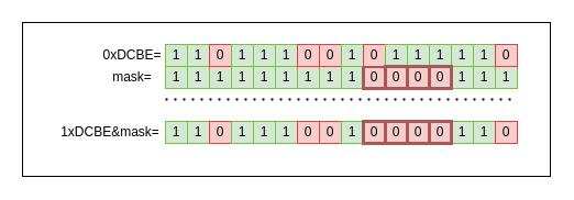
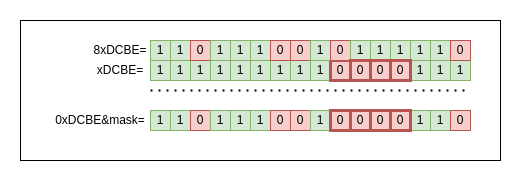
  <mxCell id="0" />
  <mxCell id="1" parent="0" />
  <mxCell id="2" value="" style="rounded=0;whiteSpace=wrap;html=1;strokeWidth=1;" vertex="1" parent="1"><mxGeometry x="20" y="20" width="480" height="140" as="geometry" /></mxCell>
  <mxCell id="3" value="1" style="rounded=0;whiteSpace=wrap;html=1;fillColor=#d5e8d4;strokeColor=#82b366;" vertex="1" parent="1"><mxGeometry x="150" y="60" width="20" height="20" as="geometry" /></mxCell>
  <mxCell id="4" value="1" style="rounded=0;whiteSpace=wrap;html=1;fillColor=#d5e8d4;strokeColor=#82b366;" vertex="1" parent="1"><mxGeometry x="170" y="60" width="20" height="20" as="geometry" /></mxCell>
  <mxCell id="5" value="1" style="rounded=0;whiteSpace=wrap;html=1;fillColor=#d5e8d4;strokeColor=#82b366;" vertex="1" parent="1"><mxGeometry x="190" y="60" width="20" height="20" as="geometry" /></mxCell>
  <mxCell id="6" value="1" style="rounded=0;whiteSpace=wrap;html=1;fillColor=#d5e8d4;strokeColor=#82b366;" vertex="1" parent="1"><mxGeometry x="210" y="60" width="20" height="20" as="geometry" /></mxCell>
  <mxCell id="7" value="1" style="rounded=0;whiteSpace=wrap;html=1;fillColor=#d5e8d4;strokeColor=#82b366;" vertex="1" parent="1"><mxGeometry x="230" y="60" width="20" height="20" as="geometry" /></mxCell>
  <mxCell id="8" value="1" style="rounded=0;whiteSpace=wrap;html=1;fillColor=#d5e8d4;strokeColor=#82b366;" vertex="1" parent="1"><mxGeometry x="250" y="60" width="20" height="20" as="geometry" /></mxCell>
  <mxCell id="9" value="1" style="rounded=0;whiteSpace=wrap;html=1;fillColor=#d5e8d4;strokeColor=#82b366;" vertex="1" parent="1"><mxGeometry x="270" y="60" width="20" height="20" as="geometry" /></mxCell>
  <mxCell id="10" value="1" style="rounded=0;whiteSpace=wrap;html=1;fillColor=#d5e8d4;strokeColor=#82b366;" vertex="1" parent="1"><mxGeometry x="290" y="60" width="20" height="20" as="geometry" /></mxCell>
  <mxCell id="11" value="1" style="rounded=0;whiteSpace=wrap;html=1;fillColor=#d5e8d4;strokeColor=#82b366;" vertex="1" parent="1"><mxGeometry x="310" y="60" width="20" height="20" as="geometry" /></mxCell>
  <mxCell id="12" value="0" style="rounded=0;whiteSpace=wrap;html=1;fillColor=#f8cecc;strokeColor=#b85450;strokeWidth=3;" vertex="1" parent="1"><mxGeometry x="330" y="60" width="20" height="20" as="geometry" /></mxCell>
  <mxCell id="13" value="1" style="rounded=0;whiteSpace=wrap;html=1;fillColor=#d5e8d4;strokeColor=#82b366;" vertex="1" parent="1"><mxGeometry x="410" y="60" width="20" height="20" as="geometry" /></mxCell>
  <mxCell id="14" value="1" style="rounded=0;whiteSpace=wrap;html=1;fillColor=#d5e8d4;strokeColor=#82b366;" vertex="1" parent="1"><mxGeometry x="430" y="60" width="20" height="20" as="geometry" /></mxCell>
  <mxCell id="15" value="1" style="rounded=0;whiteSpace=wrap;html=1;fillColor=#d5e8d4;strokeColor=#82b366;" vertex="1" parent="1"><mxGeometry x="450" y="60" width="20" height="20" as="geometry" /></mxCell>
  <mxCell id="16" value="1" style="rounded=0;whiteSpace=wrap;html=1;fillColor=#d5e8d4;strokeColor=#82b366;" vertex="1" parent="1"><mxGeometry x="150" y="40" width="20" height="20" as="geometry" /></mxCell>
  <mxCell id="17" value="1" style="rounded=0;whiteSpace=wrap;html=1;fillColor=#d5e8d4;strokeColor=#82b366;" vertex="1" parent="1"><mxGeometry x="170" y="40" width="20" height="20" as="geometry" /></mxCell>
  <mxCell id="18" value="0" style="rounded=0;whiteSpace=wrap;html=1;fillColor=#f8cecc;strokeColor=#b85450;" vertex="1" parent="1"><mxGeometry x="190" y="40" width="20" height="20" as="geometry" /></mxCell>
  <mxCell id="19" value="1" style="rounded=0;whiteSpace=wrap;html=1;fillColor=#d5e8d4;strokeColor=#82b366;" vertex="1" parent="1"><mxGeometry x="210" y="40" width="20" height="20" as="geometry" /></mxCell>
  <mxCell id="20" value="1" style="rounded=0;whiteSpace=wrap;html=1;fillColor=#d5e8d4;strokeColor=#82b366;" vertex="1" parent="1"><mxGeometry x="230" y="40" width="20" height="20" as="geometry" /></mxCell>
  <mxCell id="21" value="1" style="rounded=0;whiteSpace=wrap;html=1;fillColor=#d5e8d4;strokeColor=#82b366;" vertex="1" parent="1"><mxGeometry x="250" y="40" width="20" height="20" as="geometry" /></mxCell>
  <mxCell id="22" value="0" style="rounded=0;whiteSpace=wrap;html=1;fillColor=#f8cecc;strokeColor=#b85450;" vertex="1" parent="1"><mxGeometry x="270" y="40" width="20" height="20" as="geometry" /></mxCell>
  <mxCell id="23" value="0" style="rounded=0;whiteSpace=wrap;html=1;fillColor=#f8cecc;strokeColor=#b85450;" vertex="1" parent="1"><mxGeometry x="290" y="40" width="20" height="20" as="geometry" /></mxCell>
  <mxCell id="24" value="1" style="rounded=0;whiteSpace=wrap;html=1;fillColor=#d5e8d4;strokeColor=#82b366;" vertex="1" parent="1"><mxGeometry x="310" y="40" width="20" height="20" as="geometry" /></mxCell>
  <mxCell id="25" value="0" style="rounded=0;whiteSpace=wrap;html=1;fillColor=#f8cecc;strokeColor=#b85450;" vertex="1" parent="1"><mxGeometry x="330" y="40" width="20" height="20" as="geometry" /></mxCell>
  <mxCell id="26" value="1" style="rounded=0;whiteSpace=wrap;html=1;fillColor=#d5e8d4;strokeColor=#82b366;" vertex="1" parent="1"><mxGeometry x="350" y="40" width="20" height="20" as="geometry" /></mxCell>
  <mxCell id="27" value="1" style="rounded=0;whiteSpace=wrap;html=1;fillColor=#d5e8d4;strokeColor=#82b366;" vertex="1" parent="1"><mxGeometry x="370" y="40" width="20" height="20" as="geometry" /></mxCell>
  <mxCell id="28" value="1" style="rounded=0;whiteSpace=wrap;html=1;fillColor=#d5e8d4;strokeColor=#82b366;" vertex="1" parent="1"><mxGeometry x="390" y="40" width="20" height="20" as="geometry" /></mxCell>
  <mxCell id="29" value="1" style="rounded=0;whiteSpace=wrap;html=1;fillColor=#d5e8d4;strokeColor=#82b366;" vertex="1" parent="1"><mxGeometry x="410" y="40" width="20" height="20" as="geometry" /></mxCell>
  <mxCell id="30" value="1" style="rounded=0;whiteSpace=wrap;html=1;fillColor=#d5e8d4;strokeColor=#82b366;" vertex="1" parent="1"><mxGeometry x="430" y="40" width="20" height="20" as="geometry" /></mxCell>
  <mxCell id="31" value="0" style="rounded=0;whiteSpace=wrap;html=1;fillColor=#f8cecc;strokeColor=#b85450;" vertex="1" parent="1"><mxGeometry x="450" y="40" width="20" height="20" as="geometry" /></mxCell>
  <mxCell id="32" value="1" style="rounded=0;whiteSpace=wrap;html=1;fillColor=#d5e8d4;strokeColor=#82b366;" vertex="1" parent="1"><mxGeometry x="150" y="110" width="20" height="20" as="geometry" /></mxCell>
  <mxCell id="33" value="1" style="rounded=0;whiteSpace=wrap;html=1;fillColor=#d5e8d4;strokeColor=#82b366;" vertex="1" parent="1"><mxGeometry x="170" y="110" width="20" height="20" as="geometry" /></mxCell>
  <mxCell id="34" value="0" style="rounded=0;whiteSpace=wrap;html=1;fillColor=#f8cecc;strokeColor=#b85450;" vertex="1" parent="1"><mxGeometry x="190" y="110" width="20" height="20" as="geometry" /></mxCell>
  <mxCell id="35" value="1" style="rounded=0;whiteSpace=wrap;html=1;fillColor=#d5e8d4;strokeColor=#82b366;" vertex="1" parent="1"><mxGeometry x="210" y="110" width="20" height="20" as="geometry" /></mxCell>
  <mxCell id="36" value="1" style="rounded=0;whiteSpace=wrap;html=1;fillColor=#d5e8d4;strokeColor=#82b366;" vertex="1" parent="1"><mxGeometry x="230" y="110" width="20" height="20" as="geometry" /></mxCell>
  <mxCell id="37" value="1" style="rounded=0;whiteSpace=wrap;html=1;fillColor=#d5e8d4;strokeColor=#82b366;" vertex="1" parent="1"><mxGeometry x="250" y="110" width="20" height="20" as="geometry" /></mxCell>
  <mxCell id="38" value="0" style="rounded=0;whiteSpace=wrap;html=1;fillColor=#f8cecc;strokeColor=#b85450;" vertex="1" parent="1"><mxGeometry x="270" y="110" width="20" height="20" as="geometry" /></mxCell>
  <mxCell id="39" value="0" style="rounded=0;whiteSpace=wrap;html=1;fillColor=#f8cecc;strokeColor=#b85450;" vertex="1" parent="1"><mxGeometry x="290" y="110" width="20" height="20" as="geometry" /></mxCell>
  <mxCell id="40" value="1" style="rounded=0;whiteSpace=wrap;html=1;fillColor=#d5e8d4;strokeColor=#82b366;" vertex="1" parent="1"><mxGeometry x="310" y="110" width="20" height="20" as="geometry" /></mxCell>
  <mxCell id="41" value="0" style="rounded=0;whiteSpace=wrap;html=1;fillColor=#f8cecc;strokeColor=#b85450;strokeWidth=3;" vertex="1" parent="1"><mxGeometry x="330" y="110" width="20" height="20" as="geometry" /></mxCell>
  <mxCell id="42" value="0" style="rounded=0;whiteSpace=wrap;html=1;fillColor=#f8cecc;strokeColor=#b85450;strokeWidth=3;" vertex="1" parent="1"><mxGeometry x="350" y="110" width="20" height="20" as="geometry" /></mxCell>
  <mxCell id="43" value="0" style="rounded=0;whiteSpace=wrap;html=1;fillColor=#f8cecc;strokeColor=#b85450;strokeWidth=3;" vertex="1" parent="1"><mxGeometry x="370" y="110" width="20" height="20" as="geometry" /></mxCell>
  <mxCell id="44" value="1" style="rounded=0;whiteSpace=wrap;html=1;fillColor=#d5e8d4;strokeColor=#82b366;" vertex="1" parent="1"><mxGeometry x="410" y="110" width="20" height="20" as="geometry" /></mxCell>
  <mxCell id="45" value="1" style="rounded=0;whiteSpace=wrap;html=1;fillColor=#d5e8d4;strokeColor=#82b366;" vertex="1" parent="1"><mxGeometry x="430" y="110" width="20" height="20" as="geometry" /></mxCell>
  <mxCell id="46" value="0" style="rounded=0;whiteSpace=wrap;html=1;fillColor=#f8cecc;strokeColor=#b85450;" vertex="1" parent="1"><mxGeometry x="450" y="110" width="20" height="20" as="geometry" /></mxCell>
  <mxCell id="47" value="" style="endArrow=none;dashed=1;html=1;dashPattern=1 3;strokeWidth=2;rounded=0;" edge="1" parent="1"><mxGeometry width="50" height="50" relative="1" as="geometry"><mxPoint x="150" y="90" as="sourcePoint" /><mxPoint x="470" y="90" as="targetPoint" /></mxGeometry></mxCell>
  <mxCell id="48" value="0" style="rounded=0;whiteSpace=wrap;html=1;fillColor=#f8cecc;strokeColor=#b85450;strokeWidth=3;" vertex="1" parent="1"><mxGeometry x="350" y="60" width="20" height="20" as="geometry" /></mxCell>
  <mxCell id="49" value="0" style="rounded=0;whiteSpace=wrap;html=1;fillColor=#f8cecc;strokeColor=#b85450;strokeWidth=3;" vertex="1" parent="1"><mxGeometry x="370" y="60" width="20" height="20" as="geometry" /></mxCell>
  <mxCell id="50" value="0" style="rounded=0;whiteSpace=wrap;html=1;fillColor=#f8cecc;strokeColor=#b85450;strokeWidth=3;" vertex="1" parent="1"><mxGeometry x="390" y="60" width="20" height="20" as="geometry" /></mxCell>
  <mxCell id="51" value="0" style="rounded=0;whiteSpace=wrap;html=1;fillColor=#f8cecc;strokeColor=#b85450;strokeWidth=3;" vertex="1" parent="1"><mxGeometry x="390" y="110" width="20" height="20" as="geometry" /></mxCell>
- <mxCell id="52" value="0xDCBE=" style="text;html=1;strokeColor=none;fillColor=none;align=center;verticalAlign=middle;whiteSpace=wrap;rounded=0;" vertex="1" parent="1"><mxGeometry x="90" y="42.5" width="60" height="15" as="geometry" /></mxCell>
- <mxCell id="53" value="mask=" style="text;html=1;strokeColor=none;fillColor=none;align=center;verticalAlign=middle;whiteSpace=wrap;rounded=0;" vertex="1" parent="1"><mxGeometry x="90" y="62.5" width="60" height="15" as="geometry" /></mxCell>
- <mxCell id="54" value="1xDCBE&amp;amp;mask=" style="text;html=1;strokeColor=none;fillColor=none;align=center;verticalAlign=middle;whiteSpace=wrap;rounded=0;" vertex="1" parent="1"><mxGeometry x="60" y="112.5" width="80" height="15" as="geometry" /></mxCell>
+ <mxCell id="52" value="8xDCBE=" style="text;html=1;strokeColor=none;fillColor=none;align=center;verticalAlign=middle;whiteSpace=wrap;rounded=0;" vertex="1" parent="1"><mxGeometry x="90" y="42.5" width="60" height="15" as="geometry" /></mxCell>
+ <mxCell id="53" value="xDCBE=" style="text;html=1;strokeColor=none;fillColor=none;align=center;verticalAlign=middle;whiteSpace=wrap;rounded=0;" vertex="1" parent="1"><mxGeometry x="90" y="62.5" width="60" height="15" as="geometry" /></mxCell>
+ <mxCell id="54" value="0xDCBE&amp;amp;mask=" style="text;html=1;strokeColor=none;fillColor=none;align=center;verticalAlign=middle;whiteSpace=wrap;rounded=0;" vertex="1" parent="1"><mxGeometry x="60" y="112.5" width="80" height="15" as="geometry" /></mxCell>
